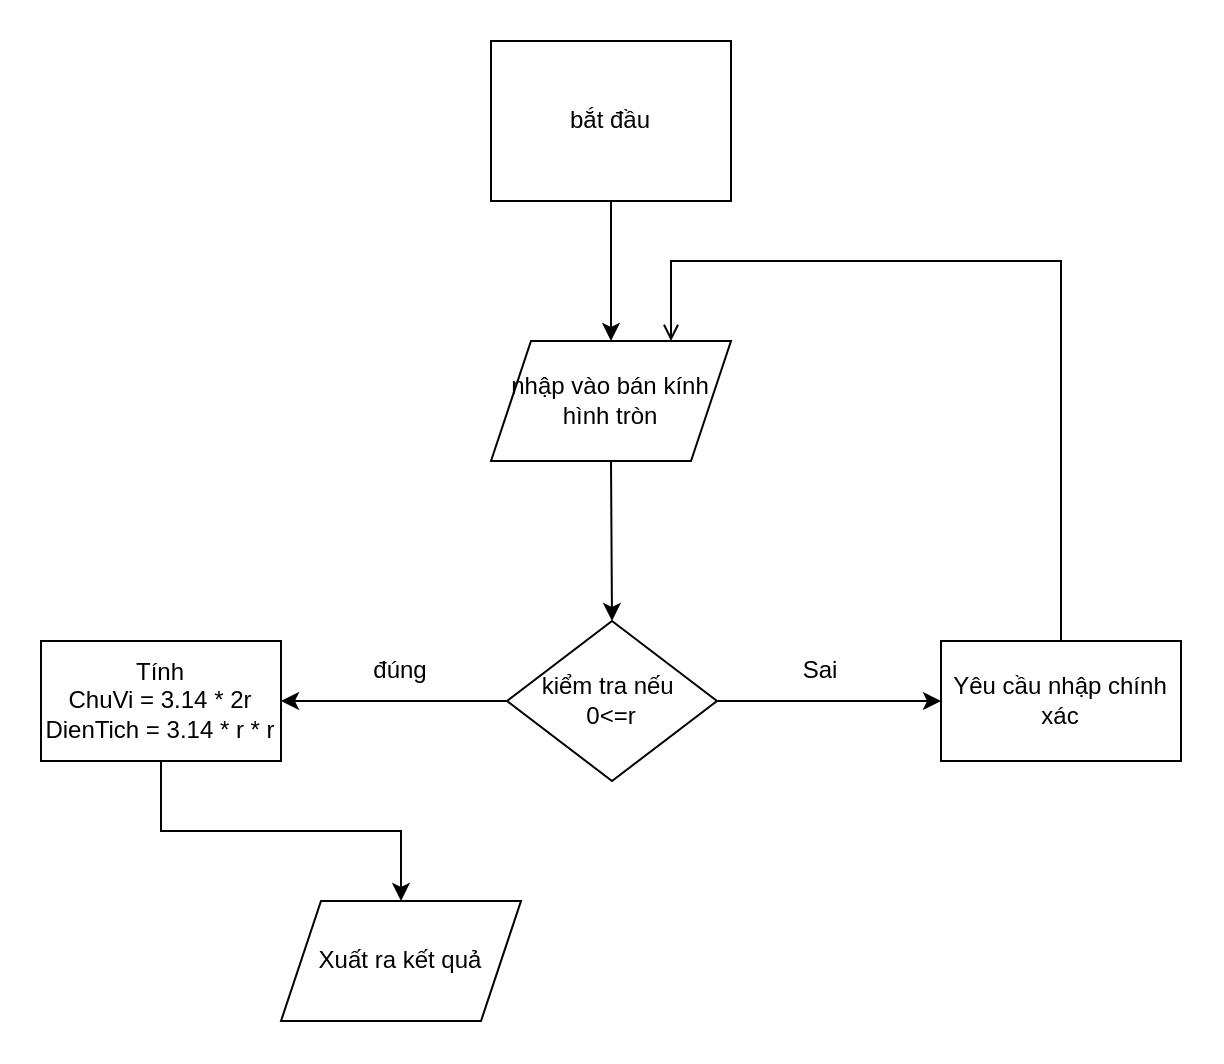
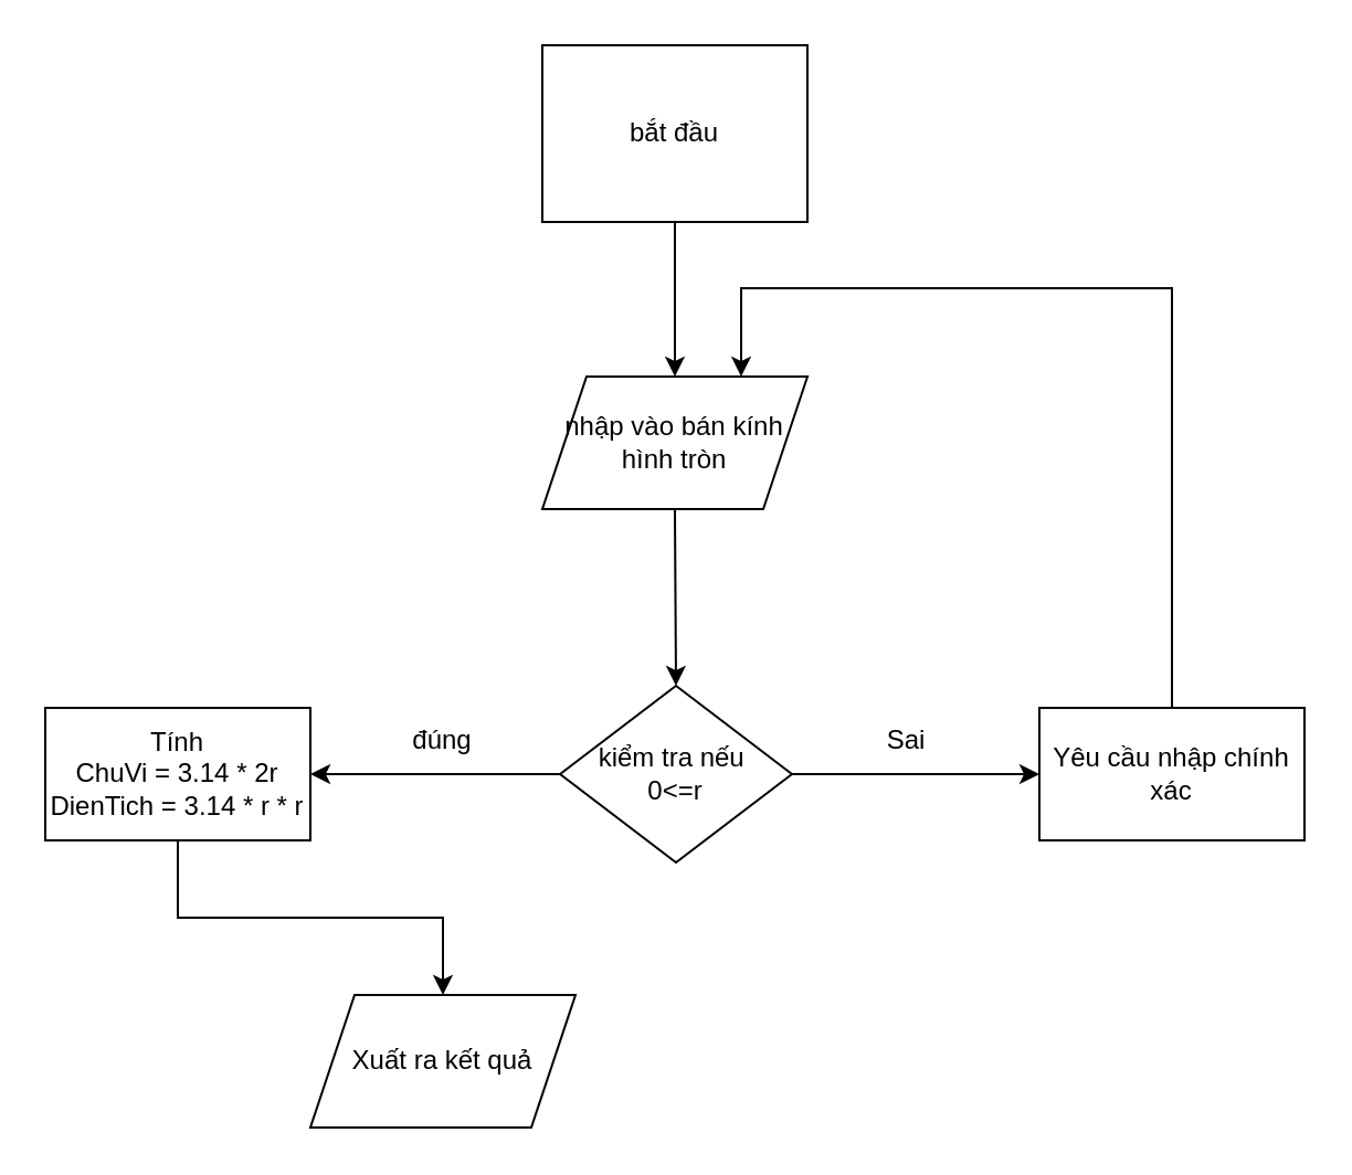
  <mxCell id="0" />
  <mxCell id="1" parent="0" />
  <mxCell id="2" style="edgeStyle=orthogonalEdgeStyle;rounded=0;orthogonalLoop=1;jettySize=auto;html=1;entryX=0.5;entryY=0;entryDx=0;entryDy=0;" edge="1" parent="1" source="3"><mxGeometry relative="1" as="geometry"><mxPoint x="305" y="170" as="targetPoint" /></mxGeometry></mxCell>
  <mxCell id="3" value="bắt đầu" style="whiteSpace=wrap;html=1;rounded=0;" vertex="1" parent="1"><mxGeometry x="245" y="20" width="120" height="80" as="geometry" /></mxCell>
  <mxCell id="4" style="edgeStyle=orthogonalEdgeStyle;rounded=0;orthogonalLoop=1;jettySize=auto;html=1;entryX=0.5;entryY=0;entryDx=0;entryDy=0;" edge="1" parent="1" target="7"><mxGeometry relative="1" as="geometry"><mxPoint x="305" y="230" as="sourcePoint" /></mxGeometry></mxCell>
  <mxCell id="5" style="edgeStyle=orthogonalEdgeStyle;rounded=0;orthogonalLoop=1;jettySize=auto;html=1;entryX=1;entryY=0.5;entryDx=0;entryDy=0;" edge="1" parent="1" source="7" target="9"><mxGeometry relative="1" as="geometry" /></mxCell>
  <mxCell id="6" style="edgeStyle=orthogonalEdgeStyle;rounded=0;orthogonalLoop=1;jettySize=auto;html=1;entryX=0;entryY=0.5;entryDx=0;entryDy=0;" edge="1" parent="1" source="7" target="13"><mxGeometry relative="1" as="geometry" /></mxCell>
  <mxCell id="7" value="kiểm tra nếu&amp;nbsp;&lt;br&gt;0&amp;lt;=r" style="rhombus;whiteSpace=wrap;html=1;" vertex="1" parent="1"><mxGeometry x="253" y="310" width="105" height="80" as="geometry" /></mxCell>
  <mxCell id="8" style="edgeStyle=orthogonalEdgeStyle;rounded=0;orthogonalLoop=1;jettySize=auto;html=1;entryX=0.5;entryY=0;entryDx=0;entryDy=0;" edge="1" parent="1" source="9" target="11"><mxGeometry relative="1" as="geometry"><mxPoint x="80" y="450" as="targetPoint" /></mxGeometry></mxCell>
  <mxCell id="9" value="Tính&lt;br&gt;ChuVi = 3.14 * 2r&lt;br&gt;DienTich = 3.14 * r * r" style="rounded=0;whiteSpace=wrap;html=1;" vertex="1" parent="1"><mxGeometry x="20" y="320" width="120" height="60" as="geometry" /></mxCell>
  <mxCell id="10" value="nhập vào bán kính hình tròn" style="shape=parallelogram;perimeter=parallelogramPerimeter;whiteSpace=wrap;html=1;fixedSize=1;" vertex="1" parent="1"><mxGeometry x="245" y="170" width="120" height="60" as="geometry" /></mxCell>
  <mxCell id="11" value="Xuất ra kết quả" style="shape=parallelogram;perimeter=parallelogramPerimeter;whiteSpace=wrap;html=1;fixedSize=1;" vertex="1" parent="1"><mxGeometry x="140" y="450" width="120" height="60" as="geometry" /></mxCell>
- <mxCell id="12" style="edgeStyle=orthogonalEdgeStyle;rounded=0;orthogonalLoop=1;jettySize=auto;html=1;entryX=0.75;entryY=0;entryDx=0;entryDy=0;endArrow=open;" edge="1" parent="1" source="13" target="10"><mxGeometry relative="1" as="geometry"><mxPoint x="330" y="130" as="targetPoint" /><Array as="points"><mxPoint x="530" y="130" /><mxPoint x="335" y="130" /></Array></mxGeometry></mxCell>
+ <mxCell id="12" style="edgeStyle=orthogonalEdgeStyle;rounded=0;orthogonalLoop=1;jettySize=auto;html=1;entryX=0.75;entryY=0;entryDx=0;entryDy=0;" edge="1" parent="1" source="13" target="10"><mxGeometry relative="1" as="geometry"><mxPoint x="330" y="130" as="targetPoint" /><Array as="points"><mxPoint x="530" y="130" /><mxPoint x="335" y="130" /></Array></mxGeometry></mxCell>
  <mxCell id="13" value="Yêu cầu nhập chính xác" style="rounded=0;whiteSpace=wrap;html=1;" vertex="1" parent="1"><mxGeometry x="470" y="320" width="120" height="60" as="geometry" /></mxCell>
  <mxCell id="14" value="Sai" style="text;html=1;strokeColor=none;fillColor=none;align=center;verticalAlign=middle;whiteSpace=wrap;rounded=0;" vertex="1" parent="1"><mxGeometry x="380" y="320" width="60" height="30" as="geometry" /></mxCell>
  <mxCell id="15" value="đúng" style="text;html=1;strokeColor=none;fillColor=none;align=center;verticalAlign=middle;whiteSpace=wrap;rounded=0;" vertex="1" parent="1"><mxGeometry x="170" y="320" width="60" height="30" as="geometry" /></mxCell>
